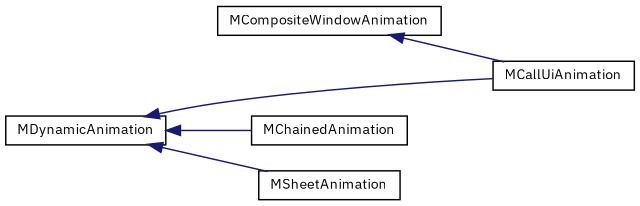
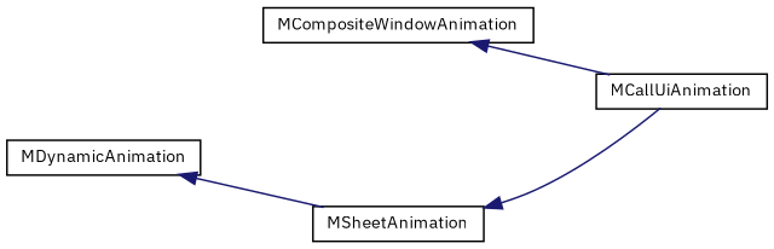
  digraph {
    fontname="IBM Plex Sans"
    rankdir=LR
    node [color=black fillcolor=white fontname="IBM Plex Sans" fontsize=10 shape=record style=filled]
    edge [color=midnightblue dir=back fontname="IBM Plex Sans" fontsize=10 labelfontname="FreeSans.ttf" labelfontsize=10 style=solid]
    n1 [height=0.2 label=MCompositeWindowAnimation width=0.4]
    n2 [height=0.2 label=MCallUiAnimation width=0.4]
    n3 [height=0.2 label=MDynamicAnimation width=0.4]
-   n4 [height=0.2 label=MChainedAnimation width=0.4]
    n5 [height=0.2 label=MSheetAnimation width=0.4]
    n1 -> n2
-   n3 -> n2
-   n3 -> n4
+   n5 -> n2
    n3 -> n5
  }
